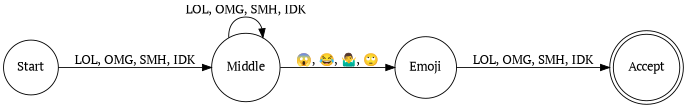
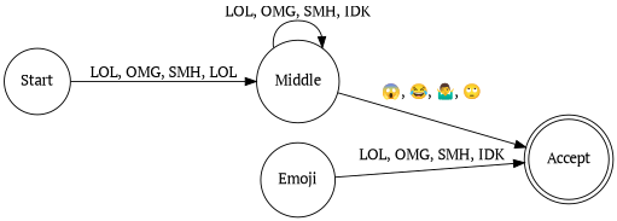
  digraph {
    fontname="PT Serif"
    rankdir=LR
    node [fontname="PT Serif" shape=circle]
    edge [fontname="PT Serif"]
    n1 [label=Start]
    n2 [label=Middle]
    n3 [label=Emoji]
    n4 [label=Accept shape=doublecircle]
-   n1 -> n2 [label="LOL, OMG, SMH, IDK"]
+   n1 -> n2 [label="LOL, OMG, SMH, LOL"]
    n2 -> n2 [label="LOL, OMG, SMH, IDK"]
-   n2 -> n3 [label="😱, 😂, 🤷‍♂️, 🙄"]
+   n2 -> n4 [label="😱, 😂, 🤷‍♂️, 🙄"]
    n3 -> n4 [label="LOL, OMG, SMH, IDK"]
  }
